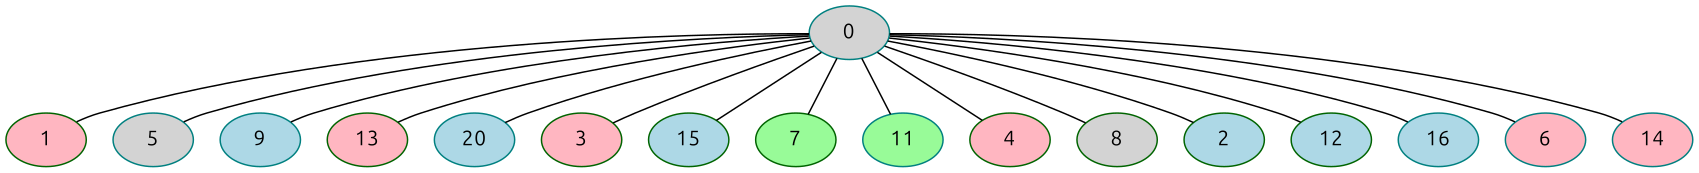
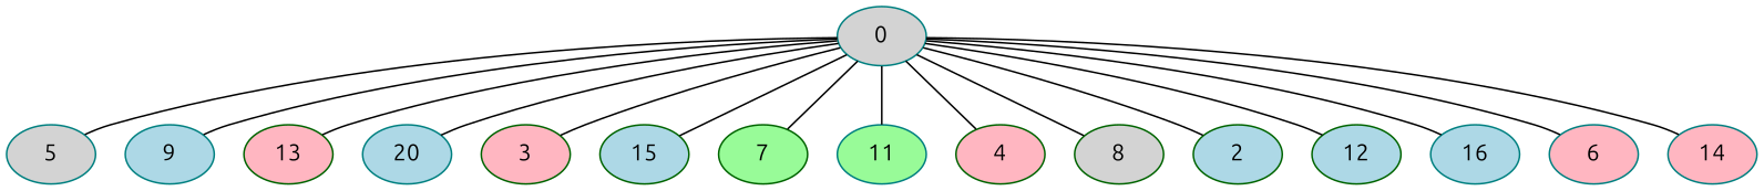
  strict graph {
    fontname=Ubuntu
    node [color=darkgreen fillcolor=lightpink fontname=Ubuntu style=filled]
    edge [fontname=Ubuntu weight=1]
    0 [color=teal fillcolor=lightgrey]
-   1
    5 [color=teal fillcolor=lightgrey]
    9 [color=teal fillcolor=lightblue]
    13
    n6 [color=teal fillcolor=lightblue label=20]
    3
    15 [fillcolor=lightblue]
    7 [fillcolor=palegreen]
    11 [color=teal fillcolor=palegreen]
    4
    8 [fillcolor=lightgrey]
    2 [fillcolor=lightblue]
    12 [fillcolor=lightblue]
    16 [color=teal fillcolor=lightblue]
    6 [color=teal]
    14 [color=teal]
-   0 -- 1
    0 -- 5
    0 -- 9
    0 -- 13
    0 -- n6
    0 -- 3
    0 -- 15
    0 -- 7
    0 -- 11
    0 -- 4
    0 -- 8
    0 -- 2
    0 -- 12
    0 -- 16
    0 -- 6
    0 -- 14
  }
